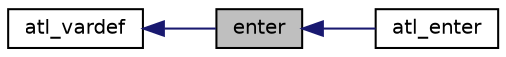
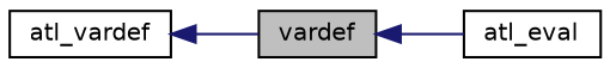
  digraph {
    rankdir=LR
    node [color=black fillcolor=white fontname=Helvetica fontsize=10 shape=record style=filled]
    edge [color=midnightblue dir=back fontname=Helvetica fontsize=10 labelfontname=Helvetica labelfontsize=10 style=solid]
-   n1 [fillcolor=grey75 fontcolor=black height=0.2 label=enter width=0.4]
-   n2 [height=0.2 label=atl_enter width=0.4]
+   n1 [fillcolor=grey75 fontcolor=black height=0.2 label=vardef width=0.4]
+   n2 [height=0.2 label=atl_eval width=0.4]
    n3 [height=0.2 label=atl_vardef width=0.4]
    n1 -> n2
    n3 -> n1
  }
